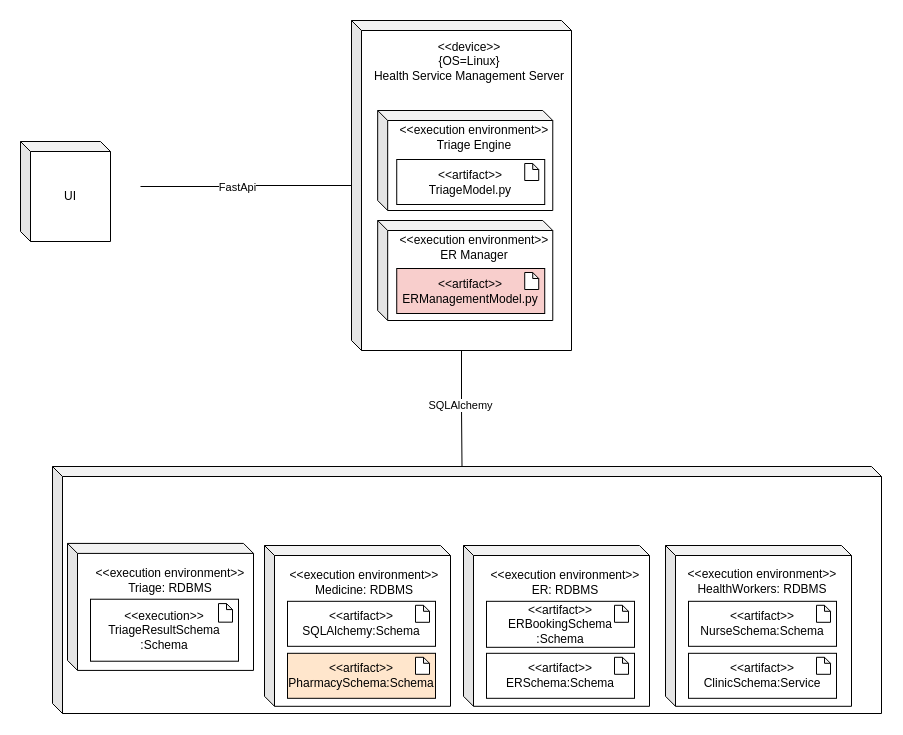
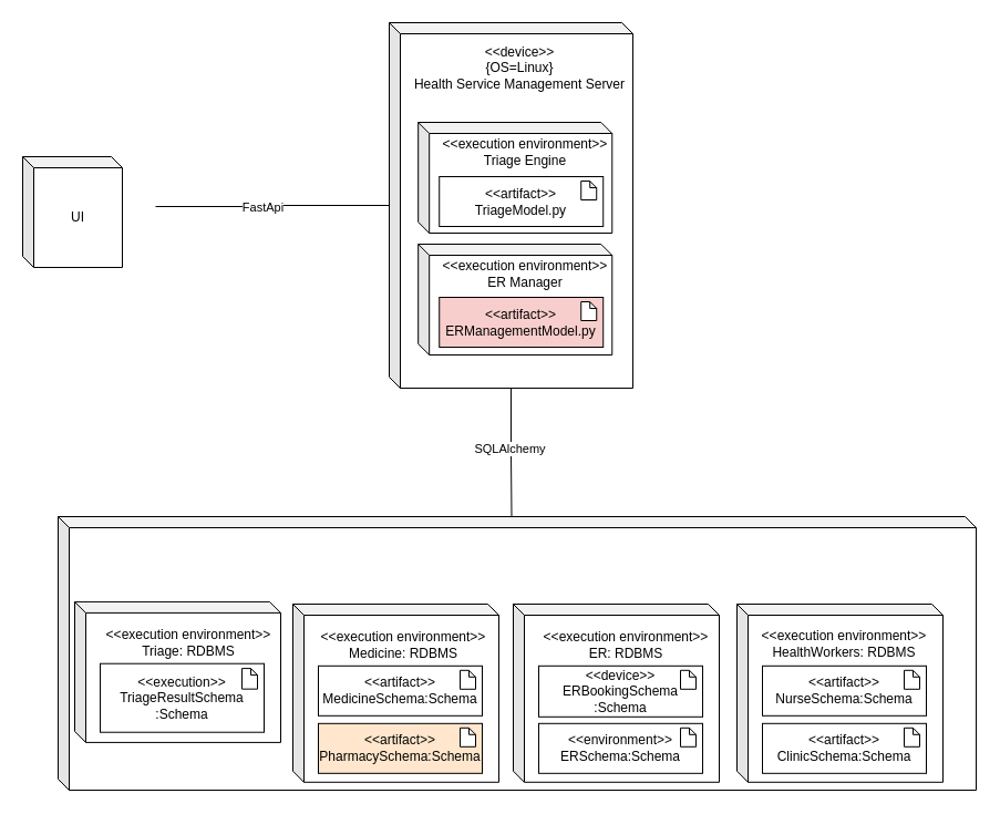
  <mxCell id="0" />
  <mxCell id="1" parent="0" />
  <mxCell id="2" value="UI" style="shape=cube;whiteSpace=wrap;html=1;boundedLbl=1;backgroundOutline=1;darkOpacity=0.05;darkOpacity2=0.1;size=10;" vertex="1" parent="1"><mxGeometry x="20" y="141" width="90" height="100" as="geometry" /></mxCell>
  <mxCell id="3" value="" style="shape=cube;whiteSpace=wrap;html=1;boundedLbl=1;backgroundOutline=1;darkOpacity=0.05;darkOpacity2=0.1;size=10;" vertex="1" parent="1"><mxGeometry x="351" y="20" width="220" height="330" as="geometry" /></mxCell>
  <mxCell id="4" style="edgeStyle=orthogonalEdgeStyle;rounded=0;orthogonalLoop=1;jettySize=auto;html=1;entryX=0;entryY=0;entryDx=409.5;entryDy=0;entryPerimeter=0;endArrow=none;endFill=0;" edge="1" parent="1" source="3" target="23"><mxGeometry relative="1" as="geometry" /></mxCell>
  <mxCell id="5" value="&lt;span class=&quot;JCzEY ZwRhJd&quot;&gt;&lt;/span&gt;" style="edgeLabel;html=1;align=center;verticalAlign=middle;resizable=0;points=[];" vertex="1" connectable="0" parent="4"><mxGeometry x="-0.1" y="1" relative="1" as="geometry"><mxPoint as="offset" /></mxGeometry></mxCell>
  <mxCell id="6" value="&lt;span class=&quot;JCzEY ZwRhJd&quot;&gt;SQLAlchemy&lt;/span&gt;" style="edgeLabel;html=1;align=center;verticalAlign=middle;resizable=0;points=[];" vertex="1" connectable="0" parent="4"><mxGeometry x="-0.071" y="-2" relative="1" as="geometry"><mxPoint as="offset" /></mxGeometry></mxCell>
  <mxCell id="7" value="&lt;div&gt;&amp;lt;&amp;lt;device&amp;gt;&amp;gt;&lt;/div&gt;&lt;div&gt;{OS=Linux}&lt;/div&gt;&lt;div&gt;&lt;div&gt;Health Service Management Server&lt;/div&gt;&lt;/div&gt;" style="text;html=1;strokeColor=none;fillColor=none;align=center;verticalAlign=middle;whiteSpace=wrap;rounded=0;" vertex="1" parent="1"><mxGeometry x="369" y="46" width="200" height="30" as="geometry" /></mxCell>
  <mxCell id="8" style="edgeStyle=orthogonalEdgeStyle;rounded=0;orthogonalLoop=1;jettySize=auto;html=1;entryX=0;entryY=0;entryDx=120.0;entryDy=45;entryPerimeter=0;endArrow=none;endFill=0;" edge="1" parent="1" source="3" target="2"><mxGeometry relative="1" as="geometry"><mxPoint x="140" y="124" as="targetPoint" /></mxGeometry></mxCell>
  <mxCell id="9" value="FastApi" style="edgeLabel;html=1;align=center;verticalAlign=middle;resizable=0;points=[];" vertex="1" connectable="0" parent="8"><mxGeometry x="0.083" y="1" relative="1" as="geometry"><mxPoint as="offset" /></mxGeometry></mxCell>
  <mxCell id="10" value="" style="group" vertex="1" connectable="0" parent="1"><mxGeometry x="371" y="110" width="206" height="100" as="geometry" /></mxCell>
  <mxCell id="11" value="" style="shape=cube;whiteSpace=wrap;html=1;boundedLbl=1;backgroundOutline=1;darkOpacity=0.05;darkOpacity2=0.1;size=10;" vertex="1" parent="10"><mxGeometry x="6.18" width="175.1" height="100" as="geometry" /></mxCell>
  <mxCell id="12" value="&lt;div&gt;&amp;lt;&amp;lt;execution environment&amp;gt;&amp;gt;&lt;/div&gt;&lt;div&gt;Triage Engine&lt;br&gt;&lt;/div&gt;" style="text;html=1;strokeColor=none;fillColor=none;align=center;verticalAlign=middle;whiteSpace=wrap;rounded=0;" vertex="1" parent="10"><mxGeometry y="12" width="206" height="30" as="geometry" /></mxCell>
  <mxCell id="13" value="&lt;div&gt;&amp;lt;&amp;lt;artifact&amp;gt;&amp;gt;&lt;/div&gt;&lt;div&gt;TriageModel.py&lt;br&gt;&lt;/div&gt;" style="rounded=0;whiteSpace=wrap;html=1;" vertex="1" parent="10"><mxGeometry x="25.23" y="49" width="148" height="45" as="geometry" /></mxCell>
  <mxCell id="14" value="" style="group" vertex="1" connectable="0" parent="10"><mxGeometry x="14.23" y="49" width="159" height="45" as="geometry" /></mxCell>
  <mxCell id="15" value="" style="shape=note;whiteSpace=wrap;html=1;backgroundOutline=1;darkOpacity=0.05;size=6;" vertex="1" parent="14"><mxGeometry x="139" y="4" width="14" height="17" as="geometry" /></mxCell>
  <mxCell id="16" value="" style="group" vertex="1" connectable="0" parent="1"><mxGeometry x="371" y="220" width="206" height="164" as="geometry" /></mxCell>
  <mxCell id="17" value="" style="shape=cube;whiteSpace=wrap;html=1;boundedLbl=1;backgroundOutline=1;darkOpacity=0.05;darkOpacity2=0.1;size=10;" vertex="1" parent="16"><mxGeometry x="6.18" width="175.1" height="100" as="geometry" /></mxCell>
  <mxCell id="18" value="&lt;div&gt;&amp;lt;&amp;lt;execution environment&amp;gt;&amp;gt;&lt;/div&gt;&lt;div&gt;ER Manager&lt;br&gt;&lt;/div&gt;" style="text;html=1;strokeColor=none;fillColor=none;align=center;verticalAlign=middle;whiteSpace=wrap;rounded=0;" vertex="1" parent="16"><mxGeometry y="12" width="206" height="30" as="geometry" /></mxCell>
  <mxCell id="19" value="" style="group" vertex="1" connectable="0" parent="16"><mxGeometry x="14.23" y="48" width="159" height="45" as="geometry" /></mxCell>
  <mxCell id="20" value="&lt;div&gt;&amp;lt;&amp;lt;artifact&amp;gt;&amp;gt;&lt;/div&gt;&lt;div&gt;ERManagementModel.py&lt;br&gt;&lt;/div&gt;" style="rounded=0;whiteSpace=wrap;html=1;fillColor=#f8cecc;" vertex="1" parent="19"><mxGeometry x="11" width="148" height="45" as="geometry" /></mxCell>
  <mxCell id="21" value="" style="shape=note;whiteSpace=wrap;html=1;backgroundOutline=1;darkOpacity=0.05;size=6;" vertex="1" parent="19"><mxGeometry x="139" y="4" width="14" height="17" as="geometry" /></mxCell>
  <mxCell id="22" value="" style="group" vertex="1" connectable="0" parent="1"><mxGeometry x="52" y="466" width="829" height="247" as="geometry" /></mxCell>
  <mxCell id="23" value="" style="shape=cube;whiteSpace=wrap;html=1;boundedLbl=1;backgroundOutline=1;darkOpacity=0.05;darkOpacity2=0.1;size=10;" vertex="1" parent="22"><mxGeometry width="829" height="247" as="geometry" /></mxCell>
  <mxCell id="24" value="" style="group" vertex="1" connectable="0" parent="22"><mxGeometry x="610" y="79" width="200" height="160.81" as="geometry" /></mxCell>
  <mxCell id="25" value="" style="shape=cube;whiteSpace=wrap;html=1;boundedLbl=1;backgroundOutline=1;darkOpacity=0.05;darkOpacity2=0.1;size=10;" vertex="1" parent="24"><mxGeometry x="3" width="186" height="160.81" as="geometry" /></mxCell>
  <mxCell id="26" value="&lt;div&gt;&amp;lt;&amp;lt;execution environment&amp;gt;&amp;gt;&lt;/div&gt;&lt;div&gt;HealthWorkers: RDBMS&lt;br&gt;&lt;/div&gt;" style="text;html=1;strokeColor=none;fillColor=none;align=center;verticalAlign=middle;whiteSpace=wrap;rounded=0;" vertex="1" parent="24"><mxGeometry y="12.495" width="200" height="46.312" as="geometry" /></mxCell>
  <mxCell id="27" value="" style="group" vertex="1" connectable="0" parent="24"><mxGeometry x="26" y="55.81" width="148" height="45" as="geometry" /></mxCell>
  <mxCell id="28" value="&lt;div&gt;&amp;lt;&amp;lt;artifact&amp;gt;&amp;gt;&lt;/div&gt;&lt;div&gt;NurseSchema:Schema&lt;br&gt;&lt;/div&gt;" style="rounded=0;whiteSpace=wrap;html=1;" vertex="1" parent="27"><mxGeometry width="148" height="45" as="geometry" /></mxCell>
  <mxCell id="29" value="" style="shape=note;whiteSpace=wrap;html=1;backgroundOutline=1;darkOpacity=0.05;size=6;" vertex="1" parent="27"><mxGeometry x="128" y="4" width="14" height="17" as="geometry" /></mxCell>
  <mxCell id="30" value="" style="group" vertex="1" connectable="0" parent="24"><mxGeometry x="26" y="107.81" width="148" height="45" as="geometry" /></mxCell>
  <mxCell id="31" value="" style="group;movable=1;resizable=1;rotatable=1;deletable=1;editable=1;locked=0;connectable=1;" vertex="1" connectable="0" parent="30"><mxGeometry width="148" height="45" as="geometry" /></mxCell>
- <mxCell id="32" value="&lt;div&gt;&amp;lt;&amp;lt;artifact&amp;gt;&amp;gt;&lt;/div&gt;&lt;div&gt;ClinicSchema:Service&lt;br&gt;&lt;/div&gt;" style="rounded=0;whiteSpace=wrap;html=1;" vertex="1" parent="31"><mxGeometry width="148" height="45" as="geometry" /></mxCell>
+ <mxCell id="32" value="&lt;div&gt;&amp;lt;&amp;lt;artifact&amp;gt;&amp;gt;&lt;/div&gt;&lt;div&gt;ClinicSchema:Schema&lt;br&gt;&lt;/div&gt;" style="rounded=0;whiteSpace=wrap;html=1;" vertex="1" parent="31"><mxGeometry width="148" height="45" as="geometry" /></mxCell>
  <mxCell id="33" value="" style="shape=note;whiteSpace=wrap;html=1;backgroundOutline=1;darkOpacity=0.05;size=6;" vertex="1" parent="31"><mxGeometry x="128" y="4" width="14" height="17" as="geometry" /></mxCell>
  <mxCell id="34" value="" style="group" vertex="1" connectable="0" parent="24"><mxGeometry x="-200" width="203" height="160.81" as="geometry" /></mxCell>
  <mxCell id="35" value="" style="shape=cube;whiteSpace=wrap;html=1;boundedLbl=1;backgroundOutline=1;darkOpacity=0.05;darkOpacity2=0.1;size=10;" vertex="1" parent="34"><mxGeometry x="1" width="186" height="160.81" as="geometry" /></mxCell>
  <mxCell id="36" value="&lt;div&gt;&amp;lt;&amp;lt;execution environment&amp;gt;&amp;gt;&lt;/div&gt;&lt;div&gt;ER: RDBMS&lt;br&gt;&lt;/div&gt;" style="text;html=1;strokeColor=none;fillColor=none;align=center;verticalAlign=middle;whiteSpace=wrap;rounded=0;" vertex="1" parent="34"><mxGeometry x="3" y="13.805" width="200" height="46.312" as="geometry" /></mxCell>
  <mxCell id="37" value="" style="group" vertex="1" connectable="0" parent="34"><mxGeometry x="24" y="55.81" width="148" height="46" as="geometry" /></mxCell>
- <mxCell id="38" value="&lt;div&gt;&amp;lt;&amp;lt;artifact&amp;gt;&amp;gt;&lt;/div&gt;&lt;div&gt;ERBookingSchema&lt;/div&gt;&lt;div&gt;:Schema&lt;br&gt;&lt;/div&gt;" style="rounded=0;whiteSpace=wrap;html=1;" vertex="1" parent="37"><mxGeometry width="148" height="46" as="geometry" /></mxCell>
+ <mxCell id="38" value="&lt;div&gt;&amp;lt;&amp;lt;device&amp;gt;&amp;gt;&lt;/div&gt;&lt;div&gt;ERBookingSchema&lt;/div&gt;&lt;div&gt;:Schema&lt;br&gt;&lt;/div&gt;" style="rounded=0;whiteSpace=wrap;html=1;" vertex="1" parent="37"><mxGeometry width="148" height="46" as="geometry" /></mxCell>
  <mxCell id="39" value="" style="shape=note;whiteSpace=wrap;html=1;backgroundOutline=1;darkOpacity=0.05;size=6;" vertex="1" parent="37"><mxGeometry x="128" y="4" width="14" height="17" as="geometry" /></mxCell>
  <mxCell id="40" value="" style="group" vertex="1" connectable="0" parent="34"><mxGeometry x="24" y="107.81" width="148" height="45" as="geometry" /></mxCell>
  <mxCell id="41" value="" style="group;movable=1;resizable=1;rotatable=1;deletable=1;editable=1;locked=0;connectable=1;" vertex="1" connectable="0" parent="40"><mxGeometry width="148" height="45" as="geometry" /></mxCell>
- <mxCell id="42" value="&lt;div&gt;&amp;lt;&amp;lt;artifact&amp;gt;&amp;gt;&lt;/div&gt;&lt;div&gt;ERSchema:Schema&lt;br&gt;&lt;/div&gt;" style="rounded=0;whiteSpace=wrap;html=1;" vertex="1" parent="41"><mxGeometry width="148" height="45" as="geometry" /></mxCell>
+ <mxCell id="42" value="&lt;div&gt;&amp;lt;&amp;lt;environment&amp;gt;&amp;gt;&lt;/div&gt;&lt;div&gt;ERSchema:Schema&lt;br&gt;&lt;/div&gt;" style="rounded=0;whiteSpace=wrap;html=1;" vertex="1" parent="41"><mxGeometry width="148" height="45" as="geometry" /></mxCell>
  <mxCell id="43" value="" style="shape=note;whiteSpace=wrap;html=1;backgroundOutline=1;darkOpacity=0.05;size=6;" vertex="1" parent="41"><mxGeometry x="128" y="4" width="14" height="17" as="geometry" /></mxCell>
  <mxCell id="44" value="" style="group" vertex="1" connectable="0" parent="34"><mxGeometry x="-203" y="5.684e-14" width="203" height="160.81" as="geometry" /></mxCell>
  <mxCell id="45" value="" style="shape=cube;whiteSpace=wrap;html=1;boundedLbl=1;backgroundOutline=1;darkOpacity=0.05;darkOpacity2=0.1;size=10;" vertex="1" parent="44"><mxGeometry x="5" width="186" height="160.81" as="geometry" /></mxCell>
  <mxCell id="46" value="&lt;div&gt;&amp;lt;&amp;lt;execution environment&amp;gt;&amp;gt;&lt;/div&gt;&lt;div&gt;Medicine: RDBMS&lt;br&gt;&lt;/div&gt;" style="text;html=1;strokeColor=none;fillColor=none;align=center;verticalAlign=middle;whiteSpace=wrap;rounded=0;" vertex="1" parent="44"><mxGeometry x="5" y="13.805" width="200" height="46.312" as="geometry" /></mxCell>
  <mxCell id="47" value="" style="group" vertex="1" connectable="0" parent="44"><mxGeometry x="28" y="55.81" width="148" height="45" as="geometry" /></mxCell>
- <mxCell id="48" value="&lt;div&gt;&amp;lt;&amp;lt;artifact&amp;gt;&amp;gt;&lt;/div&gt;&lt;div&gt;SQLAlchemy:Schema&lt;br&gt;&lt;/div&gt;" style="rounded=0;whiteSpace=wrap;html=1;" vertex="1" parent="47"><mxGeometry width="148" height="45" as="geometry" /></mxCell>
+ <mxCell id="48" value="&lt;div&gt;&amp;lt;&amp;lt;artifact&amp;gt;&amp;gt;&lt;/div&gt;&lt;div&gt;MedicineSchema:Schema&lt;br&gt;&lt;/div&gt;" style="rounded=0;whiteSpace=wrap;html=1;" vertex="1" parent="47"><mxGeometry width="148" height="45" as="geometry" /></mxCell>
  <mxCell id="49" value="" style="shape=note;whiteSpace=wrap;html=1;backgroundOutline=1;darkOpacity=0.05;size=6;" vertex="1" parent="47"><mxGeometry x="128" y="4" width="14" height="17" as="geometry" /></mxCell>
  <mxCell id="50" value="" style="group" vertex="1" connectable="0" parent="44"><mxGeometry x="28" y="107.81" width="148" height="45" as="geometry" /></mxCell>
  <mxCell id="51" value="" style="group;movable=1;resizable=1;rotatable=1;deletable=1;editable=1;locked=0;connectable=1;" vertex="1" connectable="0" parent="50"><mxGeometry width="148" height="45" as="geometry" /></mxCell>
  <mxCell id="52" value="&lt;div&gt;&amp;lt;&amp;lt;artifact&amp;gt;&amp;gt;&lt;/div&gt;&lt;div&gt;PharmacySchema:Schema&lt;br&gt;&lt;/div&gt;" style="rounded=0;whiteSpace=wrap;html=1;fillColor=#ffe6cc;" vertex="1" parent="51"><mxGeometry width="148" height="45" as="geometry" /></mxCell>
  <mxCell id="53" value="" style="shape=note;whiteSpace=wrap;html=1;backgroundOutline=1;darkOpacity=0.05;size=6;" vertex="1" parent="51"><mxGeometry x="128" y="4" width="14" height="17" as="geometry" /></mxCell>
  <mxCell id="54" value="" style="group" vertex="1" connectable="0" parent="44"><mxGeometry x="-192" y="-2.09" width="203" height="160.81" as="geometry" /></mxCell>
  <mxCell id="55" value="" style="shape=cube;whiteSpace=wrap;html=1;boundedLbl=1;backgroundOutline=1;darkOpacity=0.05;darkOpacity2=0.1;size=10;" vertex="1" parent="54"><mxGeometry width="186" height="127" as="geometry" /></mxCell>
  <mxCell id="56" value="&lt;div&gt;&amp;lt;&amp;lt;execution environment&amp;gt;&amp;gt;&lt;/div&gt;&lt;div&gt;Triage: RDBMS&lt;br&gt;&lt;/div&gt;" style="text;html=1;strokeColor=none;fillColor=none;align=center;verticalAlign=middle;whiteSpace=wrap;rounded=0;" vertex="1" parent="54"><mxGeometry x="3" y="13.805" width="200" height="46.312" as="geometry" /></mxCell>
  <mxCell id="57" value="" style="group" vertex="1" connectable="0" parent="54"><mxGeometry x="23" y="55.81" width="148" height="62" as="geometry" /></mxCell>
  <mxCell id="58" value="&lt;div&gt;&amp;lt;&amp;lt;execution&amp;gt;&amp;gt;&lt;/div&gt;&lt;div&gt;TriageResultSchema&lt;/div&gt;&lt;div&gt;:Schema&lt;br&gt;&lt;/div&gt;" style="rounded=0;whiteSpace=wrap;html=1;" vertex="1" parent="57"><mxGeometry width="148" height="62" as="geometry" /></mxCell>
  <mxCell id="59" value="" style="shape=note;whiteSpace=wrap;html=1;backgroundOutline=1;darkOpacity=0.05;size=6;" vertex="1" parent="57"><mxGeometry x="128" y="4.372" width="14" height="18.583" as="geometry" /></mxCell>
  <mxCell id="60" value="" style="group" vertex="1" connectable="0" parent="54"><mxGeometry x="23" y="107.81" width="148" height="45" as="geometry" /></mxCell>
